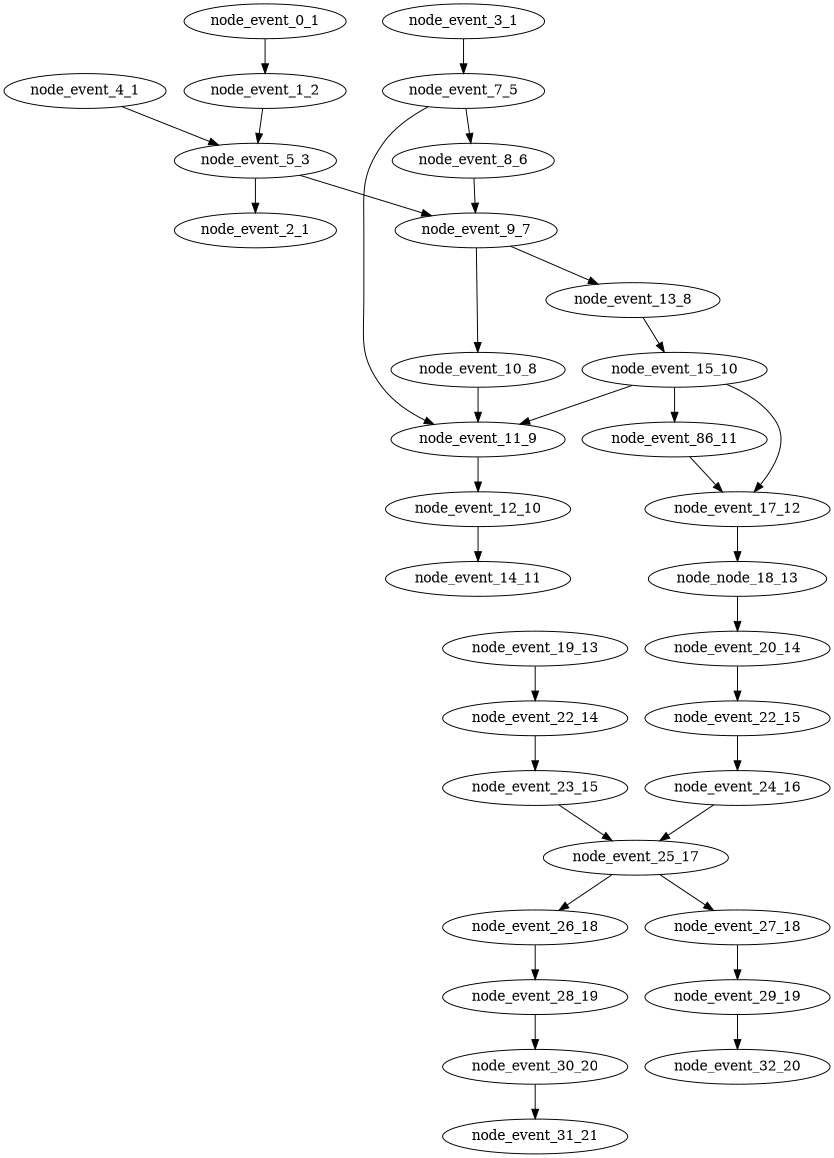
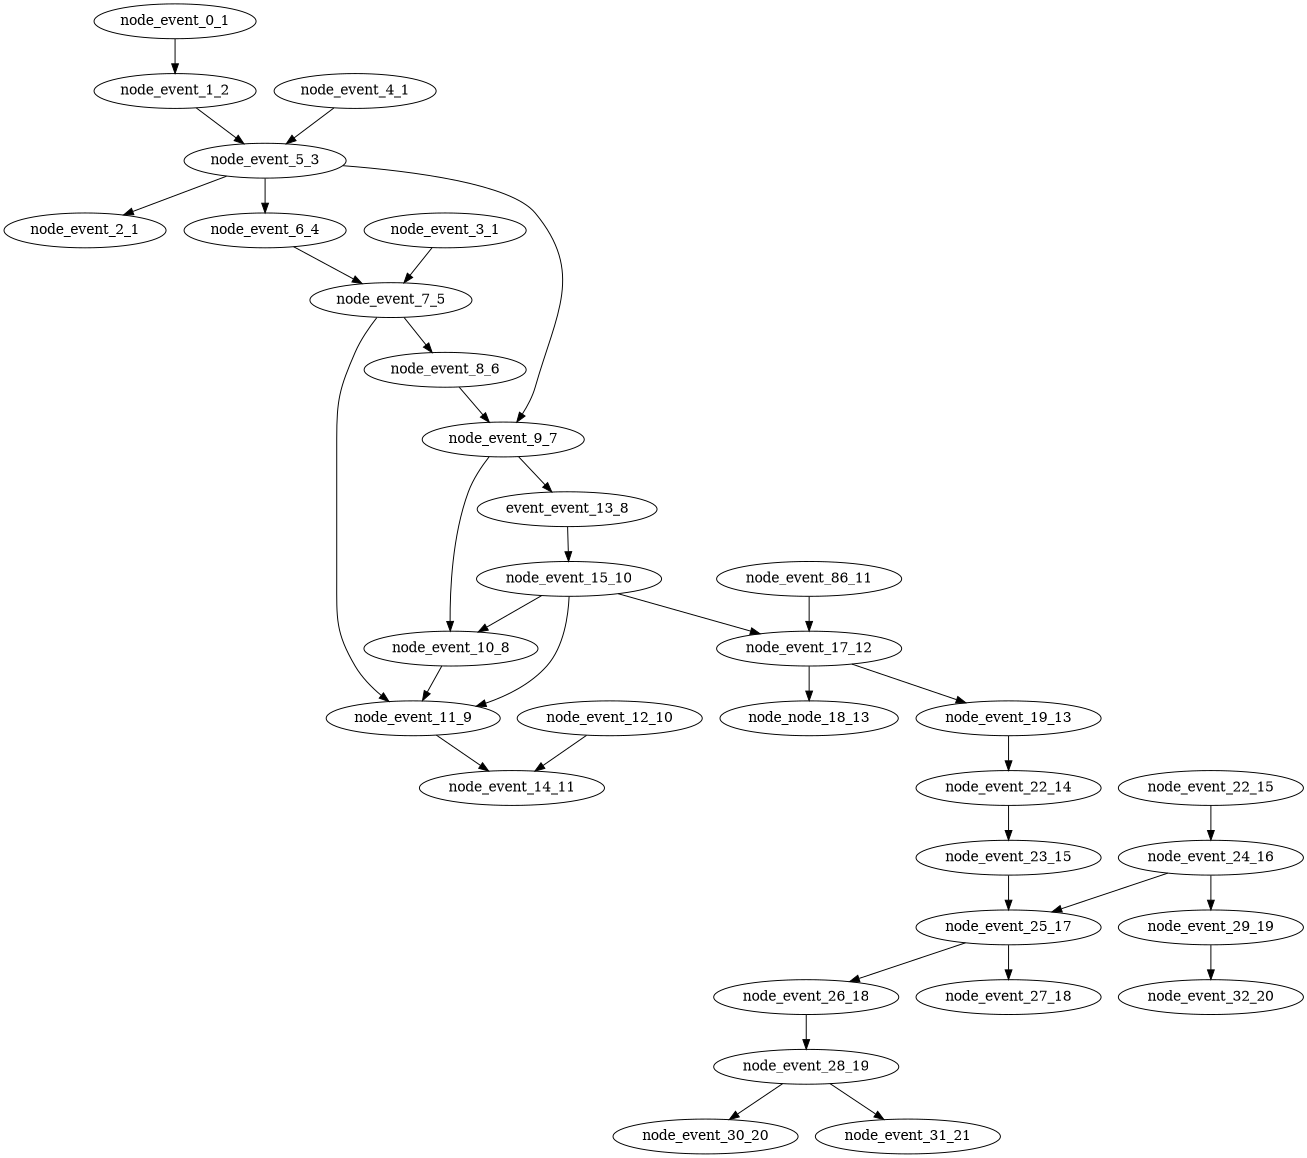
  digraph {
    node [Dependencies=0 Depth=1 EventType="DotQasm.Scheduling.GateEvent" Latency="00:00:00.0010000" Priority=0.029000000000000012]
    node_event_0_1 [EventIndex=0 Priority=0.030000000000000013]
    node_event_1_2 [Dependencies=1 Depth=2 EventIndex=1]
    node_event_5_3 [Dependencies=4 Depth=3 EventIndex=5 EventType="DotQasm.Scheduling.ControlledGateEvent" Latency="00:00:00.0020000" Priority=0.02800000000000001]
    node_event_2_1 [EventIndex=2]
+   node_event_6_4 [Dependencies=5 Depth=4 EventIndex=6 Priority=0.02600000000000001]
    node_event_9_7 [Dependencies=14 Depth=7 EventIndex=9 EventType="DotQasm.Scheduling.ControlledGateEvent" Latency="00:00:00.0020000" Priority=0.022000000000000006]
    node_event_3_1 [EventIndex=3 Priority=0.02600000000000001]
    node_event_7_5 [Dependencies=7 Depth=5 EventIndex=7 EventType="DotQasm.Scheduling.ControlledGateEvent" Latency="00:00:00.0020000" Priority=0.02500000000000001]
    node_event_8_6 [Dependencies=8 Depth=6 EventIndex=8 Priority=0.023000000000000007]
    node_event_11_9 [Dependencies=24 Depth=9 EventIndex=11 EventType="DotQasm.Scheduling.ControlledGateEvent" Latency="00:00:00.0020000" Priority=0.019000000000000003]
    node_event_4_1 [EventIndex=4]
    node_event_10_8 [Dependencies=15 Depth=8 EventIndex=10 Priority=0.020000000000000004]
-   node_event_13_8 [Dependencies=15 Depth=8 EventIndex=13 Priority=0.018000000000000002]
+   node_event_13_8 [Dependencies=15 Depth=8 EventIndex=13 Priority=0.018000000000000002 label=event_event_13_8]
    node_event_12_10 [Dependencies=25 Depth=10 EventIndex=12 Priority=0.002]
    node_event_15_10 [Dependencies=41 Depth=10 EventIndex=15 EventType="DotQasm.Scheduling.ControlledGateEvent" Latency="00:00:00.0020000" Priority=0.017]
    node_event_14_11 [Dependencies=26 Depth=11 EventIndex=14 Priority=0.001]
    n17 [Dependencies=42 Depth=11 EventIndex=16 Priority=0.015000000000000003 label=node_event_86_11]
    node_event_17_12 [Dependencies=85 Depth=12 EventIndex=17 EventType="DotQasm.Scheduling.ControlledGateEvent" Latency="00:00:00.0020000" Priority=0.014000000000000004]
    n19 [Dependencies=86 Depth=13 EventIndex=18 Priority=0.012000000000000004 label=node_node_18_13]
    node_event_19_13 [Dependencies=86 Depth=13 EventIndex=19 Priority=0.011000000000000003]
-   node_event_20_14 [Dependencies=87 Depth=14 EventIndex=20 Priority=0.011000000000000003]
    n22 [Dependencies=87 Depth=14 EventIndex=21 Priority=0.010000000000000002 label=node_event_22_14]
    node_event_22_15 [Dependencies=88 Depth=15 EventIndex=22 Priority=0.010000000000000002]
    node_event_23_15 [Dependencies=88 Depth=15 EventIndex=23 Priority=0.009000000000000001]
    node_event_24_16 [Dependencies=89 Depth=16 EventIndex=24 Priority=0.009000000000000001]
    node_event_25_17 [Dependencies=179 Depth=17 EventIndex=25 EventType="DotQasm.Scheduling.ControlledGateEvent" Latency="00:00:00.0020000" Priority=0.008]
    node_event_26_18 [Dependencies=180 Depth=18 EventIndex=26 Priority=0.006]
    node_event_27_18 [Dependencies=180 Depth=18 EventIndex=27 Priority=0.005]
    node_event_28_19 [Dependencies=181 Depth=19 EventIndex=28 Priority=0.005]
    node_event_29_19 [Dependencies=181 Depth=19 EventIndex=29 Priority=0.004]
    node_event_30_20 [Dependencies=182 Depth=20 EventIndex=30 Priority=0.004]
    node_event_32_20 [Dependencies=182 Depth=20 EventIndex=32 EventType="DotQasm.Scheduling.MeasurementEvent" Latency="00:00:00.0030000" Priority=0.003]
    node_event_31_21 [Dependencies=183 Depth=21 EventIndex=31 EventType="DotQasm.Scheduling.MeasurementEvent" Latency="00:00:00.0030000" Priority=0.003]
    node_event_0_1 -> node_event_1_2
    node_event_1_2 -> node_event_5_3
    node_event_5_3 -> node_event_2_1
+   node_event_5_3 -> node_event_6_4
    node_event_5_3 -> node_event_9_7
+   node_event_6_4 -> node_event_7_5
    node_event_9_7 -> node_event_10_8
    node_event_9_7 -> node_event_13_8
    node_event_3_1 -> node_event_7_5
    node_event_7_5 -> node_event_8_6
    node_event_7_5 -> node_event_11_9
    node_event_8_6 -> node_event_9_7
-   node_event_11_9 -> node_event_12_10
+   node_event_11_9 -> node_event_14_11
    node_event_4_1 -> node_event_5_3
    node_event_10_8 -> node_event_11_9
    node_event_13_8 -> node_event_15_10
    node_event_12_10 -> node_event_14_11
    node_event_15_10 -> node_event_11_9
-   node_event_15_10 -> n17
+   node_event_15_10 -> node_event_10_8
    node_event_15_10 -> node_event_17_12
    n17 -> node_event_17_12
    node_event_17_12 -> n19
-   n19 -> node_event_20_14
+   node_event_17_12 -> node_event_19_13
    node_event_19_13 -> n22
-   node_event_20_14 -> node_event_22_15
    n22 -> node_event_23_15
    node_event_22_15 -> node_event_24_16
    node_event_23_15 -> node_event_25_17
    node_event_24_16 -> node_event_25_17
    node_event_25_17 -> node_event_26_18
    node_event_25_17 -> node_event_27_18
    node_event_26_18 -> node_event_28_19
-   node_event_27_18 -> node_event_29_19
+   node_event_24_16 -> node_event_29_19
    node_event_28_19 -> node_event_30_20
    node_event_29_19 -> node_event_32_20
-   node_event_30_20 -> node_event_31_21
+   node_event_28_19 -> node_event_31_21
  }
